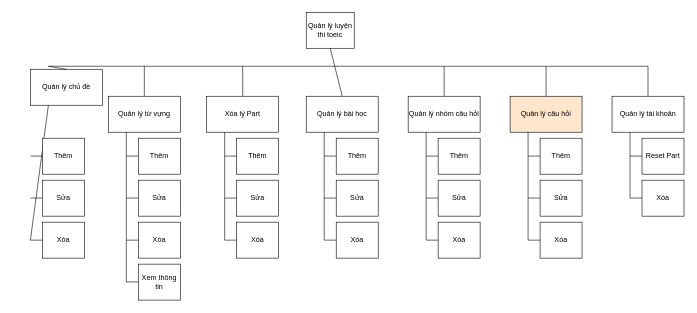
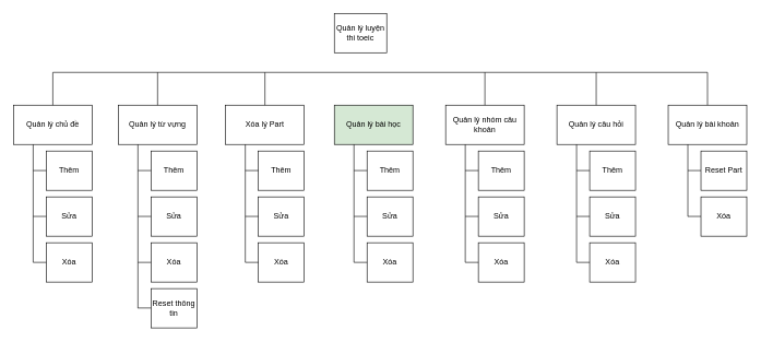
  <mxCell id="0" />
  <mxCell id="1" parent="0" />
  <mxCell id="2" value="Quản lý luyện thi toeic" style="rounded=0;whiteSpace=wrap;html=1;" vertex="1" parent="1"><mxGeometry x="510" y="20" width="80" height="60" as="geometry" /></mxCell>
- <mxCell id="3" value="Quản lý chủ đề" style="rounded=0;whiteSpace=wrap;html=1;" vertex="1" parent="1"><mxGeometry x="50" y="115" width="120" height="60" as="geometry" /></mxCell>
+ <mxCell id="3" value="Quản lý chủ đề" style="rounded=0;whiteSpace=wrap;html=1;" vertex="1" parent="1"><mxGeometry x="20" y="160" width="120" height="60" as="geometry" /></mxCell>
  <mxCell id="4" value="Quản lý từ vựng&lt;span style=&quot;color: rgba(0, 0, 0, 0); font-family: monospace; font-size: 0px; text-align: start; text-wrap-mode: nowrap;&quot;&gt;%3CmxGraphModel%3E%3Croot%3E%3CmxCell%20id%3D%220%22%2F%3E%3CmxCell%20id%3D%221%22%20parent%3D%220%22%2F%3E%3CmxCell%20id%3D%222%22%20value%3D%22Qu%E1%BA%A3n%20l%C3%BD%20ch%E1%BB%A7%20%C4%91%E1%BB%81%22%20style%3D%22rounded%3D0%3BwhiteSpace%3Dwrap%3Bhtml%3D1%3B%22%20vertex%3D%221%22%20parent%3D%221%22%3E%3CmxGeometry%20x%3D%22120%22%20y%3D%22430%22%20width%3D%22120%22%20height%3D%2260%22%20as%3D%22geometry%22%2F%3E%3C%2FmxCell%3E%3C%2Froot%3E%3C%2FmxGraphModel%3E&lt;/span&gt;&lt;span style=&quot;color: rgba(0, 0, 0, 0); font-family: monospace; font-size: 0px; text-align: start; text-wrap-mode: nowrap;&quot;&gt;%3CmxGraphModel%3E%3Croot%3E%3CmxCell%20id%3D%220%22%2F%3E%3CmxCell%20id%3D%221%22%20parent%3D%220%22%2F%3E%3CmxCell%20id%3D%222%22%20value%3D%22Qu%E1%BA%A3n%20l%C3%BD%20ch%E1%BB%A7%20%C4%91%E1%BB%81%22%20style%3D%22rounded%3D0%3BwhiteSpace%3Dwrap%3Bhtml%3D1%3B%22%20vertex%3D%221%22%20parent%3D%221%22%3E%3CmxGeometry%20x%3D%22120%22%20y%3D%22430%22%20width%3D%22120%22%20height%3D%2260%22%20as%3D%22geometry%22%2F%3E%3C%2FmxCell%3E%3C%2Froot%3E%3C%2FmxGraphModel%3E&lt;/span&gt;" style="rounded=0;whiteSpace=wrap;html=1;" vertex="1" parent="1"><mxGeometry x="180" y="160" width="120" height="60" as="geometry" /></mxCell>
- <mxCell id="5" value="Quản lý bài học" style="rounded=0;whiteSpace=wrap;html=1;" vertex="1" parent="1"><mxGeometry x="510" y="160" width="120" height="60" as="geometry" /></mxCell>
+ <mxCell id="5" value="Quản lý bài học" style="rounded=0;whiteSpace=wrap;html=1;fillColor=#d5e8d4;" vertex="1" parent="1"><mxGeometry x="510" y="160" width="120" height="60" as="geometry" /></mxCell>
  <mxCell id="6" value="Xóa lý Part" style="rounded=0;whiteSpace=wrap;html=1;" vertex="1" parent="1"><mxGeometry x="344" y="160" width="120" height="60" as="geometry" /></mxCell>
- <mxCell id="7" value="Quản lý câu hỏi" style="rounded=0;whiteSpace=wrap;html=1;fillColor=#ffe6cc;" vertex="1" parent="1"><mxGeometry x="850" y="160" width="120" height="60" as="geometry" /></mxCell>
- <mxCell id="8" value="Quản lý nhóm câu hỏi" style="rounded=0;whiteSpace=wrap;html=1;" vertex="1" parent="1"><mxGeometry x="680" y="160" width="120" height="60" as="geometry" /></mxCell>
- <mxCell id="9" value="Quản lý tài khoản" style="rounded=0;whiteSpace=wrap;html=1;" vertex="1" parent="1"><mxGeometry x="1020" y="160" width="120" height="60" as="geometry" /></mxCell>
- <mxCell id="10" value="" style="endArrow=none;html=1;rounded=0;entryX=0.5;entryY=1;entryDx=0;entryDy=0;exitX=0.5;exitY=0;exitDx=0;exitDy=0;" edge="1" parent="1" source="5" target="2"><mxGeometry width="50" height="50" relative="1" as="geometry"><mxPoint x="580" y="370" as="sourcePoint" /><mxPoint x="630" y="320" as="targetPoint" /></mxGeometry></mxCell>
+ <mxCell id="7" value="Quản lý câu hỏi" style="rounded=0;whiteSpace=wrap;html=1;" vertex="1" parent="1"><mxGeometry x="850" y="160" width="120" height="60" as="geometry" /></mxCell>
+ <mxCell id="8" value="Quản lý nhóm câu khoản" style="rounded=0;whiteSpace=wrap;html=1;" vertex="1" parent="1"><mxGeometry x="680" y="160" width="120" height="60" as="geometry" /></mxCell>
+ <mxCell id="9" value="Quản lý bài khoản" style="rounded=0;whiteSpace=wrap;html=1;" vertex="1" parent="1"><mxGeometry x="1020" y="160" width="120" height="60" as="geometry" /></mxCell>
  <mxCell id="11" value="" style="endArrow=none;html=1;rounded=0;" edge="1" parent="1"><mxGeometry width="50" height="50" relative="1" as="geometry"><mxPoint x="80" y="110" as="sourcePoint" /><mxPoint x="1080" y="110" as="targetPoint" /></mxGeometry></mxCell>
  <mxCell id="12" value="" style="endArrow=none;html=1;rounded=0;exitX=0.5;exitY=0;exitDx=0;exitDy=0;" edge="1" parent="1" source="3"><mxGeometry width="50" height="50" relative="1" as="geometry"><mxPoint x="580" y="370" as="sourcePoint" /><mxPoint x="80" y="110" as="targetPoint" /></mxGeometry></mxCell>
  <mxCell id="13" value="" style="endArrow=none;html=1;rounded=0;entryX=0.5;entryY=0;entryDx=0;entryDy=0;" edge="1" parent="1" target="9"><mxGeometry width="50" height="50" relative="1" as="geometry"><mxPoint x="1080" y="110" as="sourcePoint" /><mxPoint x="630" y="320" as="targetPoint" /></mxGeometry></mxCell>
  <mxCell id="14" value="" style="endArrow=none;html=1;rounded=0;entryX=0.5;entryY=0;entryDx=0;entryDy=0;" edge="1" parent="1" target="4"><mxGeometry width="50" height="50" relative="1" as="geometry"><mxPoint x="240" y="110" as="sourcePoint" /><mxPoint x="630" y="320" as="targetPoint" /></mxGeometry></mxCell>
  <mxCell id="15" value="" style="endArrow=none;html=1;rounded=0;entryX=0.5;entryY=0;entryDx=0;entryDy=0;" edge="1" parent="1" target="6"><mxGeometry width="50" height="50" relative="1" as="geometry"><mxPoint x="404" y="110" as="sourcePoint" /><mxPoint x="630" y="320" as="targetPoint" /></mxGeometry></mxCell>
  <mxCell id="16" value="" style="endArrow=none;html=1;rounded=0;entryX=0.5;entryY=0;entryDx=0;entryDy=0;" edge="1" parent="1" target="8"><mxGeometry width="50" height="50" relative="1" as="geometry"><mxPoint x="740" y="110" as="sourcePoint" /><mxPoint x="630" y="320" as="targetPoint" /></mxGeometry></mxCell>
  <mxCell id="17" value="" style="endArrow=none;html=1;rounded=0;entryX=0.5;entryY=0;entryDx=0;entryDy=0;" edge="1" parent="1" target="7"><mxGeometry width="50" height="50" relative="1" as="geometry"><mxPoint x="910" y="110" as="sourcePoint" /><mxPoint x="630" y="320" as="targetPoint" /></mxGeometry></mxCell>
  <mxCell id="18" value="" style="endArrow=none;html=1;rounded=0;entryX=0.25;entryY=1;entryDx=0;entryDy=0;" edge="1" parent="1" target="3"><mxGeometry width="50" height="50" relative="1" as="geometry"><mxPoint x="50" y="400" as="sourcePoint" /><mxPoint x="630" y="320" as="targetPoint" /></mxGeometry></mxCell>
  <mxCell id="19" value="Xóa" style="rounded=0;whiteSpace=wrap;html=1;" vertex="1" parent="1"><mxGeometry x="70" y="370" width="70" height="60" as="geometry" /></mxCell>
  <mxCell id="20" value="" style="endArrow=none;html=1;rounded=0;exitX=0;exitY=0.5;exitDx=0;exitDy=0;" edge="1" parent="1" source="19"><mxGeometry width="50" height="50" relative="1" as="geometry"><mxPoint x="160" y="430" as="sourcePoint" /><mxPoint x="50" y="400" as="targetPoint" /></mxGeometry></mxCell>
  <mxCell id="21" value="Sửa" style="rounded=0;whiteSpace=wrap;html=1;" vertex="1" parent="1"><mxGeometry x="70" y="300" width="70" height="60" as="geometry" /></mxCell>
  <mxCell id="22" value="Thêm" style="rounded=0;whiteSpace=wrap;html=1;" vertex="1" parent="1"><mxGeometry x="70" y="230" width="70" height="60" as="geometry" /></mxCell>
  <mxCell id="23" value="" style="endArrow=none;html=1;rounded=0;exitX=0;exitY=0.5;exitDx=0;exitDy=0;" edge="1" parent="1"><mxGeometry width="50" height="50" relative="1" as="geometry"><mxPoint x="70" y="329.8" as="sourcePoint" /><mxPoint x="50" y="329.8" as="targetPoint" /></mxGeometry></mxCell>
  <mxCell id="24" value="" style="endArrow=none;html=1;rounded=0;exitX=0;exitY=0.5;exitDx=0;exitDy=0;" edge="1" parent="1"><mxGeometry width="50" height="50" relative="1" as="geometry"><mxPoint x="70" y="259.8" as="sourcePoint" /><mxPoint x="50" y="259.8" as="targetPoint" /></mxGeometry></mxCell>
  <mxCell id="25" value="" style="endArrow=none;html=1;rounded=0;entryX=0.25;entryY=1;entryDx=0;entryDy=0;" edge="1" parent="1"><mxGeometry width="50" height="50" relative="1" as="geometry"><mxPoint x="210" y="470" as="sourcePoint" /><mxPoint x="210" y="220" as="targetPoint" /></mxGeometry></mxCell>
  <mxCell id="26" value="Xóa" style="rounded=0;whiteSpace=wrap;html=1;" vertex="1" parent="1"><mxGeometry x="230" y="370" width="70" height="60" as="geometry" /></mxCell>
  <mxCell id="27" value="" style="endArrow=none;html=1;rounded=0;exitX=0;exitY=0.5;exitDx=0;exitDy=0;" edge="1" parent="1" source="26"><mxGeometry width="50" height="50" relative="1" as="geometry"><mxPoint x="320" y="430" as="sourcePoint" /><mxPoint x="210" y="400" as="targetPoint" /></mxGeometry></mxCell>
  <mxCell id="28" value="Sửa" style="rounded=0;whiteSpace=wrap;html=1;" vertex="1" parent="1"><mxGeometry x="230" y="300" width="70" height="60" as="geometry" /></mxCell>
  <mxCell id="29" value="Thêm" style="rounded=0;whiteSpace=wrap;html=1;" vertex="1" parent="1"><mxGeometry x="230" y="230" width="70" height="60" as="geometry" /></mxCell>
  <mxCell id="30" value="" style="endArrow=none;html=1;rounded=0;exitX=0;exitY=0.5;exitDx=0;exitDy=0;" edge="1" parent="1"><mxGeometry width="50" height="50" relative="1" as="geometry"><mxPoint x="230" y="329.8" as="sourcePoint" /><mxPoint x="210" y="329.8" as="targetPoint" /></mxGeometry></mxCell>
  <mxCell id="31" value="" style="endArrow=none;html=1;rounded=0;exitX=0;exitY=0.5;exitDx=0;exitDy=0;" edge="1" parent="1"><mxGeometry width="50" height="50" relative="1" as="geometry"><mxPoint x="230" y="259.8" as="sourcePoint" /><mxPoint x="210" y="259.8" as="targetPoint" /></mxGeometry></mxCell>
  <mxCell id="32" value="" style="endArrow=none;html=1;rounded=0;entryX=0.25;entryY=1;entryDx=0;entryDy=0;" edge="1" parent="1"><mxGeometry width="50" height="50" relative="1" as="geometry"><mxPoint x="374" y="400" as="sourcePoint" /><mxPoint x="374" y="220" as="targetPoint" /></mxGeometry></mxCell>
  <mxCell id="33" value="Xóa" style="rounded=0;whiteSpace=wrap;html=1;" vertex="1" parent="1"><mxGeometry x="394" y="370" width="70" height="60" as="geometry" /></mxCell>
  <mxCell id="34" value="" style="endArrow=none;html=1;rounded=0;exitX=0;exitY=0.5;exitDx=0;exitDy=0;" edge="1" parent="1" source="33"><mxGeometry width="50" height="50" relative="1" as="geometry"><mxPoint x="484" y="430" as="sourcePoint" /><mxPoint x="374" y="400" as="targetPoint" /></mxGeometry></mxCell>
  <mxCell id="35" value="Sửa" style="rounded=0;whiteSpace=wrap;html=1;" vertex="1" parent="1"><mxGeometry x="394" y="300" width="70" height="60" as="geometry" /></mxCell>
  <mxCell id="36" value="Thêm" style="rounded=0;whiteSpace=wrap;html=1;" vertex="1" parent="1"><mxGeometry x="394" y="230" width="70" height="60" as="geometry" /></mxCell>
  <mxCell id="37" value="" style="endArrow=none;html=1;rounded=0;exitX=0;exitY=0.5;exitDx=0;exitDy=0;" edge="1" parent="1"><mxGeometry width="50" height="50" relative="1" as="geometry"><mxPoint x="394" y="329.8" as="sourcePoint" /><mxPoint x="374" y="329.8" as="targetPoint" /></mxGeometry></mxCell>
  <mxCell id="38" value="" style="endArrow=none;html=1;rounded=0;exitX=0;exitY=0.5;exitDx=0;exitDy=0;" edge="1" parent="1"><mxGeometry width="50" height="50" relative="1" as="geometry"><mxPoint x="394" y="259.8" as="sourcePoint" /><mxPoint x="374" y="259.8" as="targetPoint" /></mxGeometry></mxCell>
  <mxCell id="39" value="" style="endArrow=none;html=1;rounded=0;entryX=0.25;entryY=1;entryDx=0;entryDy=0;" edge="1" parent="1"><mxGeometry width="50" height="50" relative="1" as="geometry"><mxPoint x="540" y="400" as="sourcePoint" /><mxPoint x="540" y="220" as="targetPoint" /></mxGeometry></mxCell>
  <mxCell id="40" value="Xóa" style="rounded=0;whiteSpace=wrap;html=1;" vertex="1" parent="1"><mxGeometry x="560" y="370" width="70" height="60" as="geometry" /></mxCell>
  <mxCell id="41" value="" style="endArrow=none;html=1;rounded=0;exitX=0;exitY=0.5;exitDx=0;exitDy=0;" edge="1" parent="1" source="40"><mxGeometry width="50" height="50" relative="1" as="geometry"><mxPoint x="650" y="430" as="sourcePoint" /><mxPoint x="540" y="400" as="targetPoint" /></mxGeometry></mxCell>
  <mxCell id="42" value="Sửa" style="rounded=0;whiteSpace=wrap;html=1;" vertex="1" parent="1"><mxGeometry x="560" y="300" width="70" height="60" as="geometry" /></mxCell>
  <mxCell id="43" value="Thêm" style="rounded=0;whiteSpace=wrap;html=1;" vertex="1" parent="1"><mxGeometry x="560" y="230" width="70" height="60" as="geometry" /></mxCell>
  <mxCell id="44" value="" style="endArrow=none;html=1;rounded=0;exitX=0;exitY=0.5;exitDx=0;exitDy=0;" edge="1" parent="1"><mxGeometry width="50" height="50" relative="1" as="geometry"><mxPoint x="560" y="329.8" as="sourcePoint" /><mxPoint x="540" y="329.8" as="targetPoint" /></mxGeometry></mxCell>
  <mxCell id="45" value="" style="endArrow=none;html=1;rounded=0;exitX=0;exitY=0.5;exitDx=0;exitDy=0;" edge="1" parent="1"><mxGeometry width="50" height="50" relative="1" as="geometry"><mxPoint x="560" y="259.8" as="sourcePoint" /><mxPoint x="540" y="259.8" as="targetPoint" /></mxGeometry></mxCell>
  <mxCell id="46" value="" style="endArrow=none;html=1;rounded=0;entryX=0.25;entryY=1;entryDx=0;entryDy=0;" edge="1" parent="1"><mxGeometry width="50" height="50" relative="1" as="geometry"><mxPoint x="710" y="400" as="sourcePoint" /><mxPoint x="710" y="220" as="targetPoint" /></mxGeometry></mxCell>
  <mxCell id="47" value="Xóa" style="rounded=0;whiteSpace=wrap;html=1;" vertex="1" parent="1"><mxGeometry x="730" y="370" width="70" height="60" as="geometry" /></mxCell>
  <mxCell id="48" value="" style="endArrow=none;html=1;rounded=0;exitX=0;exitY=0.5;exitDx=0;exitDy=0;" edge="1" parent="1" source="47"><mxGeometry width="50" height="50" relative="1" as="geometry"><mxPoint x="820" y="430" as="sourcePoint" /><mxPoint x="710" y="400" as="targetPoint" /></mxGeometry></mxCell>
  <mxCell id="49" value="Sửa" style="rounded=0;whiteSpace=wrap;html=1;" vertex="1" parent="1"><mxGeometry x="730" y="300" width="70" height="60" as="geometry" /></mxCell>
  <mxCell id="50" value="Thêm" style="rounded=0;whiteSpace=wrap;html=1;" vertex="1" parent="1"><mxGeometry x="730" y="230" width="70" height="60" as="geometry" /></mxCell>
  <mxCell id="51" value="" style="endArrow=none;html=1;rounded=0;exitX=0;exitY=0.5;exitDx=0;exitDy=0;" edge="1" parent="1"><mxGeometry width="50" height="50" relative="1" as="geometry"><mxPoint x="730" y="329.8" as="sourcePoint" /><mxPoint x="710" y="329.8" as="targetPoint" /></mxGeometry></mxCell>
  <mxCell id="52" value="" style="endArrow=none;html=1;rounded=0;exitX=0;exitY=0.5;exitDx=0;exitDy=0;" edge="1" parent="1"><mxGeometry width="50" height="50" relative="1" as="geometry"><mxPoint x="730" y="259.8" as="sourcePoint" /><mxPoint x="710" y="259.8" as="targetPoint" /></mxGeometry></mxCell>
  <mxCell id="53" value="" style="endArrow=none;html=1;rounded=0;entryX=0.25;entryY=1;entryDx=0;entryDy=0;" edge="1" parent="1"><mxGeometry width="50" height="50" relative="1" as="geometry"><mxPoint x="880" y="400" as="sourcePoint" /><mxPoint x="880" y="220" as="targetPoint" /></mxGeometry></mxCell>
  <mxCell id="54" value="Xóa" style="rounded=0;whiteSpace=wrap;html=1;" vertex="1" parent="1"><mxGeometry x="900" y="370" width="70" height="60" as="geometry" /></mxCell>
  <mxCell id="55" value="" style="endArrow=none;html=1;rounded=0;exitX=0;exitY=0.5;exitDx=0;exitDy=0;" edge="1" parent="1" source="54"><mxGeometry width="50" height="50" relative="1" as="geometry"><mxPoint x="990" y="430" as="sourcePoint" /><mxPoint x="880" y="400" as="targetPoint" /></mxGeometry></mxCell>
  <mxCell id="56" value="Sửa" style="rounded=0;whiteSpace=wrap;html=1;" vertex="1" parent="1"><mxGeometry x="900" y="300" width="70" height="60" as="geometry" /></mxCell>
  <mxCell id="57" value="Thêm" style="rounded=0;whiteSpace=wrap;html=1;" vertex="1" parent="1"><mxGeometry x="900" y="230" width="70" height="60" as="geometry" /></mxCell>
  <mxCell id="58" value="" style="endArrow=none;html=1;rounded=0;exitX=0;exitY=0.5;exitDx=0;exitDy=0;" edge="1" parent="1"><mxGeometry width="50" height="50" relative="1" as="geometry"><mxPoint x="900" y="329.8" as="sourcePoint" /><mxPoint x="880" y="329.8" as="targetPoint" /></mxGeometry></mxCell>
  <mxCell id="59" value="" style="endArrow=none;html=1;rounded=0;exitX=0;exitY=0.5;exitDx=0;exitDy=0;" edge="1" parent="1"><mxGeometry width="50" height="50" relative="1" as="geometry"><mxPoint x="900" y="259.8" as="sourcePoint" /><mxPoint x="880" y="259.8" as="targetPoint" /></mxGeometry></mxCell>
  <mxCell id="60" value="" style="endArrow=none;html=1;rounded=0;entryX=0.25;entryY=1;entryDx=0;entryDy=0;" edge="1" parent="1"><mxGeometry width="50" height="50" relative="1" as="geometry"><mxPoint x="1050" y="330" as="sourcePoint" /><mxPoint x="1050" y="220" as="targetPoint" /></mxGeometry></mxCell>
  <mxCell id="61" value="Xóa" style="rounded=0;whiteSpace=wrap;html=1;" vertex="1" parent="1"><mxGeometry x="1070" y="300" width="70" height="60" as="geometry" /></mxCell>
  <mxCell id="62" value="Reset Part" style="rounded=0;whiteSpace=wrap;html=1;" vertex="1" parent="1"><mxGeometry x="1070" y="230" width="70" height="60" as="geometry" /></mxCell>
  <mxCell id="63" value="" style="endArrow=none;html=1;rounded=0;exitX=0;exitY=0.5;exitDx=0;exitDy=0;" edge="1" parent="1"><mxGeometry width="50" height="50" relative="1" as="geometry"><mxPoint x="1070" y="329.8" as="sourcePoint" /><mxPoint x="1050" y="329.8" as="targetPoint" /></mxGeometry></mxCell>
  <mxCell id="64" value="" style="endArrow=none;html=1;rounded=0;exitX=0;exitY=0.5;exitDx=0;exitDy=0;" edge="1" parent="1"><mxGeometry width="50" height="50" relative="1" as="geometry"><mxPoint x="1070" y="259.8" as="sourcePoint" /><mxPoint x="1050" y="259.8" as="targetPoint" /></mxGeometry></mxCell>
- <mxCell id="65" value="Xem thông tin" style="rounded=0;whiteSpace=wrap;html=1;" vertex="1" parent="1"><mxGeometry x="230" y="440" width="70" height="60" as="geometry" /></mxCell>
+ <mxCell id="65" value="Reset thông tin" style="rounded=0;whiteSpace=wrap;html=1;" vertex="1" parent="1"><mxGeometry x="230" y="440" width="70" height="60" as="geometry" /></mxCell>
  <mxCell id="66" value="" style="endArrow=none;html=1;rounded=0;exitX=0;exitY=0.5;exitDx=0;exitDy=0;" edge="1" parent="1"><mxGeometry width="50" height="50" relative="1" as="geometry"><mxPoint x="230" y="469.58" as="sourcePoint" /><mxPoint x="210" y="469.58" as="targetPoint" /></mxGeometry></mxCell>
